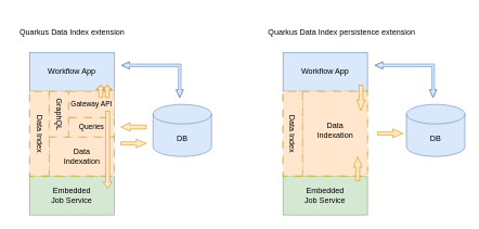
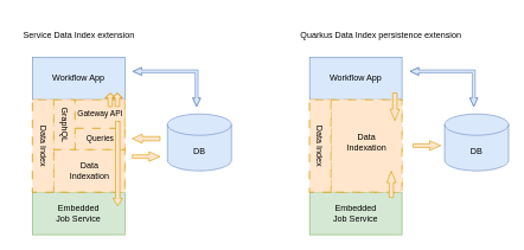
  <mxCell id="0" />
  <mxCell id="1" parent="0" />
  <mxCell id="2" value="Workflow App" style="rounded=0;whiteSpace=wrap;html=1;fillColor=#dae8fc;strokeColor=#6c8ebf;" vertex="1" parent="1"><mxGeometry x="45" y="80" width="130" height="60" as="geometry" /></mxCell>
  <mxCell id="3" value="Embedded&lt;br&gt;Job Service" style="rounded=0;whiteSpace=wrap;html=1;fillColor=#d5e8d4;strokeColor=#82b366;" vertex="1" parent="1"><mxGeometry x="45" y="270" width="130" height="60" as="geometry" /></mxCell>
  <mxCell id="4" value="" style="whiteSpace=wrap;html=1;aspect=fixed;fillColor=#ffe6cc;strokeColor=#d79b00;dashed=1;dashPattern=12 12;" vertex="1" parent="1"><mxGeometry x="45" y="140" width="130" height="130" as="geometry" /></mxCell>
  <mxCell id="5" value="" style="rounded=0;whiteSpace=wrap;html=1;fillColor=#ffe6cc;strokeColor=#d79b00;dashed=1;dashPattern=12 12;" vertex="1" parent="1"><mxGeometry x="75" y="210" width="100" height="60" as="geometry" /></mxCell>
  <mxCell id="6" value="" style="rounded=0;whiteSpace=wrap;html=1;direction=west;fillColor=#ffe6cc;strokeColor=#d79b00;dashed=1;dashPattern=12 12;" vertex="1" parent="1"><mxGeometry x="45" y="140" width="30" height="130" as="geometry" /></mxCell>
  <mxCell id="7" value="" style="rounded=0;whiteSpace=wrap;html=1;fillColor=#ffe6cc;strokeColor=#d79b00;dashed=1;dashPattern=12 12;" vertex="1" parent="1"><mxGeometry x="75" y="140" width="30" height="70" as="geometry" /></mxCell>
  <mxCell id="8" value="" style="rounded=0;whiteSpace=wrap;html=1;fillColor=#ffe6cc;strokeColor=#d79b00;dashed=1;dashPattern=12 12;" vertex="1" parent="1"><mxGeometry x="105" y="180" width="70" height="30" as="geometry" /></mxCell>
  <mxCell id="9" value="" style="rounded=0;whiteSpace=wrap;html=1;fillColor=#ffe6cc;strokeColor=#d79b00;dashed=1;dashPattern=12 12;" vertex="1" parent="1"><mxGeometry x="105" y="140" width="70" height="40" as="geometry" /></mxCell>
  <mxCell id="10" value="Data Index" style="text;html=1;align=center;verticalAlign=middle;resizable=0;points=[];autosize=1;rotation=90;dashed=1;dashPattern=12 12;" vertex="1" parent="1"><mxGeometry x="20" y="190" width="80" height="30" as="geometry" /></mxCell>
  <mxCell id="11" value="GraphQL" style="text;html=1;align=center;verticalAlign=middle;resizable=0;points=[];autosize=1;rotation=90;dashed=1;dashPattern=12 12;" vertex="1" parent="1"><mxGeometry x="55" y="160" width="70" height="30" as="geometry" /></mxCell>
  <mxCell id="12" value="&lt;font style=&quot;font-size: 11px;&quot;&gt;Gateway API&lt;/font&gt;" style="text;html=1;align=center;verticalAlign=middle;resizable=0;points=[];autosize=1;dashed=1;dashPattern=12 12;" vertex="1" parent="1"><mxGeometry x="95" y="145" width="90" height="30" as="geometry" /></mxCell>
  <mxCell id="13" value="&lt;font style=&quot;font-size: 11px;&quot;&gt;Queries&lt;/font&gt;" style="text;html=1;align=center;verticalAlign=middle;resizable=0;points=[];autosize=1;dashed=1;dashPattern=12 12;" vertex="1" parent="1"><mxGeometry x="110" y="180" width="60" height="30" as="geometry" /></mxCell>
  <mxCell id="14" value="Data&lt;br&gt;Indexation" style="text;html=1;align=center;verticalAlign=middle;resizable=0;points=[];autosize=1;strokeColor=none;fillColor=none;dashed=1;dashPattern=12 12;" vertex="1" parent="1"><mxGeometry x="85" y="220" width="80" height="40" as="geometry" /></mxCell>
  <mxCell id="15" value="DB" style="shape=cylinder3;whiteSpace=wrap;html=1;boundedLbl=1;backgroundOutline=1;size=15;fillColor=#dae8fc;strokeColor=#6c8ebf;" vertex="1" parent="1"><mxGeometry x="235" y="160" width="90" height="80" as="geometry" /></mxCell>
  <mxCell id="16" value="" style="shape=flexArrow;endArrow=classic;html=1;rounded=0;endWidth=7;endSize=2;width=6;fillColor=#ffe6cc;strokeColor=#d79b00;" edge="1" parent="1"><mxGeometry width="50" height="50" relative="1" as="geometry"><mxPoint x="154.5" y="150" as="sourcePoint" /><mxPoint x="154.5" y="130" as="targetPoint" /><Array as="points"><mxPoint x="154.5" y="120" /></Array></mxGeometry></mxCell>
  <mxCell id="17" value="" style="shape=flexArrow;endArrow=classic;html=1;rounded=0;endWidth=6;endSize=3.165;width=6;fillColor=#ffe6cc;strokeColor=#d79b00;" edge="1" parent="1"><mxGeometry width="50" height="50" relative="1" as="geometry"><mxPoint x="165" y="170" as="sourcePoint" /><mxPoint x="165" y="290" as="targetPoint" /></mxGeometry></mxCell>
  <mxCell id="18" value="" style="shape=flexArrow;endArrow=classic;startArrow=classic;html=1;rounded=0;width=4;startSize=3.67;endWidth=6;endSize=3.67;startWidth=6;fillColor=#dae8fc;strokeColor=#6c8ebf;" edge="1" parent="1"><mxGeometry width="100" height="100" relative="1" as="geometry"><mxPoint x="276" y="150" as="sourcePoint" /><mxPoint x="186" y="100" as="targetPoint" /><Array as="points"><mxPoint x="276" y="100" /></Array></mxGeometry></mxCell>
  <mxCell id="19" value="" style="shape=flexArrow;endArrow=classic;html=1;rounded=0;endWidth=7;endSize=2;width=6;fillColor=#ffe6cc;strokeColor=#d79b00;" edge="1" parent="1"><mxGeometry width="50" height="50" relative="1" as="geometry"><mxPoint x="164.5" y="150" as="sourcePoint" /><mxPoint x="164.5" y="130" as="targetPoint" /><Array as="points"><mxPoint x="164.5" y="120" /></Array></mxGeometry></mxCell>
  <mxCell id="20" value="" style="shape=flexArrow;endArrow=classic;html=1;rounded=0;endWidth=7.5;endSize=4.835;width=5;fillColor=#ffe6cc;strokeColor=#d79b00;" edge="1" parent="1"><mxGeometry width="50" height="50" relative="1" as="geometry"><mxPoint x="185" y="220" as="sourcePoint" /><mxPoint x="225" y="220" as="targetPoint" /><Array as="points"><mxPoint x="185" y="220" /></Array></mxGeometry></mxCell>
  <mxCell id="21" value="" style="shape=flexArrow;endArrow=classic;html=1;rounded=0;endWidth=6;endSize=4.335;width=6;fillColor=#ffe6cc;strokeColor=#d79b00;" edge="1" parent="1"><mxGeometry width="50" height="50" relative="1" as="geometry"><mxPoint x="225" y="194.75" as="sourcePoint" /><mxPoint x="185" y="194.75" as="targetPoint" /><Array as="points" /></mxGeometry></mxCell>
  <mxCell id="22" value="Workflow App" style="rounded=0;whiteSpace=wrap;html=1;fillColor=#dae8fc;strokeColor=#6c8ebf;" vertex="1" parent="1"><mxGeometry x="435" y="80" width="130" height="60" as="geometry" /></mxCell>
  <mxCell id="23" value="Embedded&lt;br&gt;Job Service" style="rounded=0;whiteSpace=wrap;html=1;fillColor=#d5e8d4;strokeColor=#82b366;" vertex="1" parent="1"><mxGeometry x="435" y="270" width="130" height="60" as="geometry" /></mxCell>
  <mxCell id="24" value="" style="whiteSpace=wrap;html=1;aspect=fixed;fillColor=#ffe6cc;strokeColor=#d79b00;dashed=1;dashPattern=12 12;" vertex="1" parent="1"><mxGeometry x="435" y="140" width="130" height="130" as="geometry" /></mxCell>
  <mxCell id="25" value="" style="rounded=0;whiteSpace=wrap;html=1;fillColor=#ffe6cc;strokeColor=#d79b00;dashed=1;dashPattern=12 12;" vertex="1" parent="1"><mxGeometry x="465" y="140" width="100" height="130" as="geometry" /></mxCell>
  <mxCell id="26" value="" style="rounded=0;whiteSpace=wrap;html=1;direction=west;fillColor=#ffe6cc;strokeColor=#d79b00;dashed=1;dashPattern=12 12;" vertex="1" parent="1"><mxGeometry x="435" y="140" width="30" height="130" as="geometry" /></mxCell>
  <mxCell id="27" value="Data Index" style="text;html=1;align=center;verticalAlign=middle;resizable=0;points=[];autosize=1;rotation=90;dashed=1;dashPattern=12 12;" vertex="1" parent="1"><mxGeometry x="410" y="190" width="80" height="30" as="geometry" /></mxCell>
  <mxCell id="28" value="Data&lt;br&gt;Indexation" style="text;html=1;align=center;verticalAlign=middle;resizable=0;points=[];autosize=1;strokeColor=none;fillColor=none;dashed=1;dashPattern=12 12;" vertex="1" parent="1"><mxGeometry x="475" y="180" width="80" height="40" as="geometry" /></mxCell>
  <mxCell id="29" value="DB" style="shape=cylinder3;whiteSpace=wrap;html=1;boundedLbl=1;backgroundOutline=1;size=15;fillColor=#dae8fc;strokeColor=#6c8ebf;" vertex="1" parent="1"><mxGeometry x="625" y="160" width="90" height="80" as="geometry" /></mxCell>
  <mxCell id="30" value="" style="shape=flexArrow;endArrow=classic;startArrow=classic;html=1;rounded=0;width=4;startSize=3.67;endWidth=6;endSize=3.67;startWidth=6;fillColor=#dae8fc;strokeColor=#6c8ebf;" edge="1" parent="1"><mxGeometry width="100" height="100" relative="1" as="geometry"><mxPoint x="666" y="150" as="sourcePoint" /><mxPoint x="576" y="100" as="targetPoint" /><Array as="points"><mxPoint x="666" y="100" /></Array></mxGeometry></mxCell>
  <mxCell id="31" value="" style="shape=flexArrow;endArrow=classic;html=1;rounded=0;endWidth=7.5;endSize=4.835;width=5;fillColor=#ffe6cc;strokeColor=#d79b00;" edge="1" parent="1"><mxGeometry width="50" height="50" relative="1" as="geometry"><mxPoint x="580" y="204.5" as="sourcePoint" /><mxPoint x="620" y="204.5" as="targetPoint" /><Array as="points"><mxPoint x="580" y="204.5" /></Array></mxGeometry></mxCell>
  <mxCell id="32" value="&lt;div style=&quot;font-family: &amp;quot;JetBrains Mono&amp;quot;, monospace; font-size: 9.8pt;&quot;&gt;&lt;pre style=&quot;&quot;&gt;&lt;br&gt;&lt;/pre&gt;&lt;/div&gt;" style="text;html=1;align=center;verticalAlign=middle;resizable=0;points=[];autosize=1;strokeColor=none;fillColor=none;dashed=1;dashPattern=12 12;" vertex="1" parent="1"><mxGeometry x="165" y="20" width="20" height="60" as="geometry" /></mxCell>
- <mxCell id="33" value="Quarkus Data Index extension" style="text;html=1;align=center;verticalAlign=middle;resizable=0;points=[];autosize=1;strokeColor=none;fillColor=none;" vertex="1" parent="1"><mxGeometry x="20" y="35" width="180" height="30" as="geometry" /></mxCell>
- <mxCell id="34" value="Quarkus Data Index&amp;nbsp;persistence extension" style="text;html=1;align=center;verticalAlign=middle;resizable=0;points=[];autosize=1;strokeColor=none;fillColor=none;" vertex="1" parent="1"><mxGeometry x="400" y="35" width="250" height="30" as="geometry" /></mxCell>
+ <mxCell id="33" value="Service Data Index extension" style="text;html=1;align=center;verticalAlign=middle;resizable=0;points=[];autosize=1;strokeColor=none;fillColor=none;" vertex="1" parent="1"><mxGeometry x="20" y="35" width="180" height="30" as="geometry" /></mxCell>
+ <mxCell id="34" value="Quarkus Data Index&amp;nbsp;persistence extension" style="text;html=1;align=center;verticalAlign=middle;resizable=0;points=[];autosize=1;strokeColor=none;fillColor=none;" vertex="1" parent="1"><mxGeometry x="410" y="35" width="250" height="30" as="geometry" /></mxCell>
  <mxCell id="35" value="" style="shape=flexArrow;endArrow=classic;html=1;rounded=0;endWidth=6;endSize=5;width=6;fillColor=#ffe6cc;strokeColor=#d79b00;" edge="1" parent="1"><mxGeometry width="50" height="50" relative="1" as="geometry"><mxPoint x="550" y="278" as="sourcePoint" /><mxPoint x="550" y="240" as="targetPoint" /><Array as="points" /></mxGeometry></mxCell>
  <mxCell id="36" value="" style="shape=flexArrow;endArrow=classic;html=1;rounded=0;endWidth=6;endSize=5;width=6;fillColor=#ffe6cc;strokeColor=#d79b00;" edge="1" parent="1"><mxGeometry width="50" height="50" relative="1" as="geometry"><mxPoint x="555" y="130" as="sourcePoint" /><mxPoint x="555" y="170" as="targetPoint" /></mxGeometry></mxCell>
